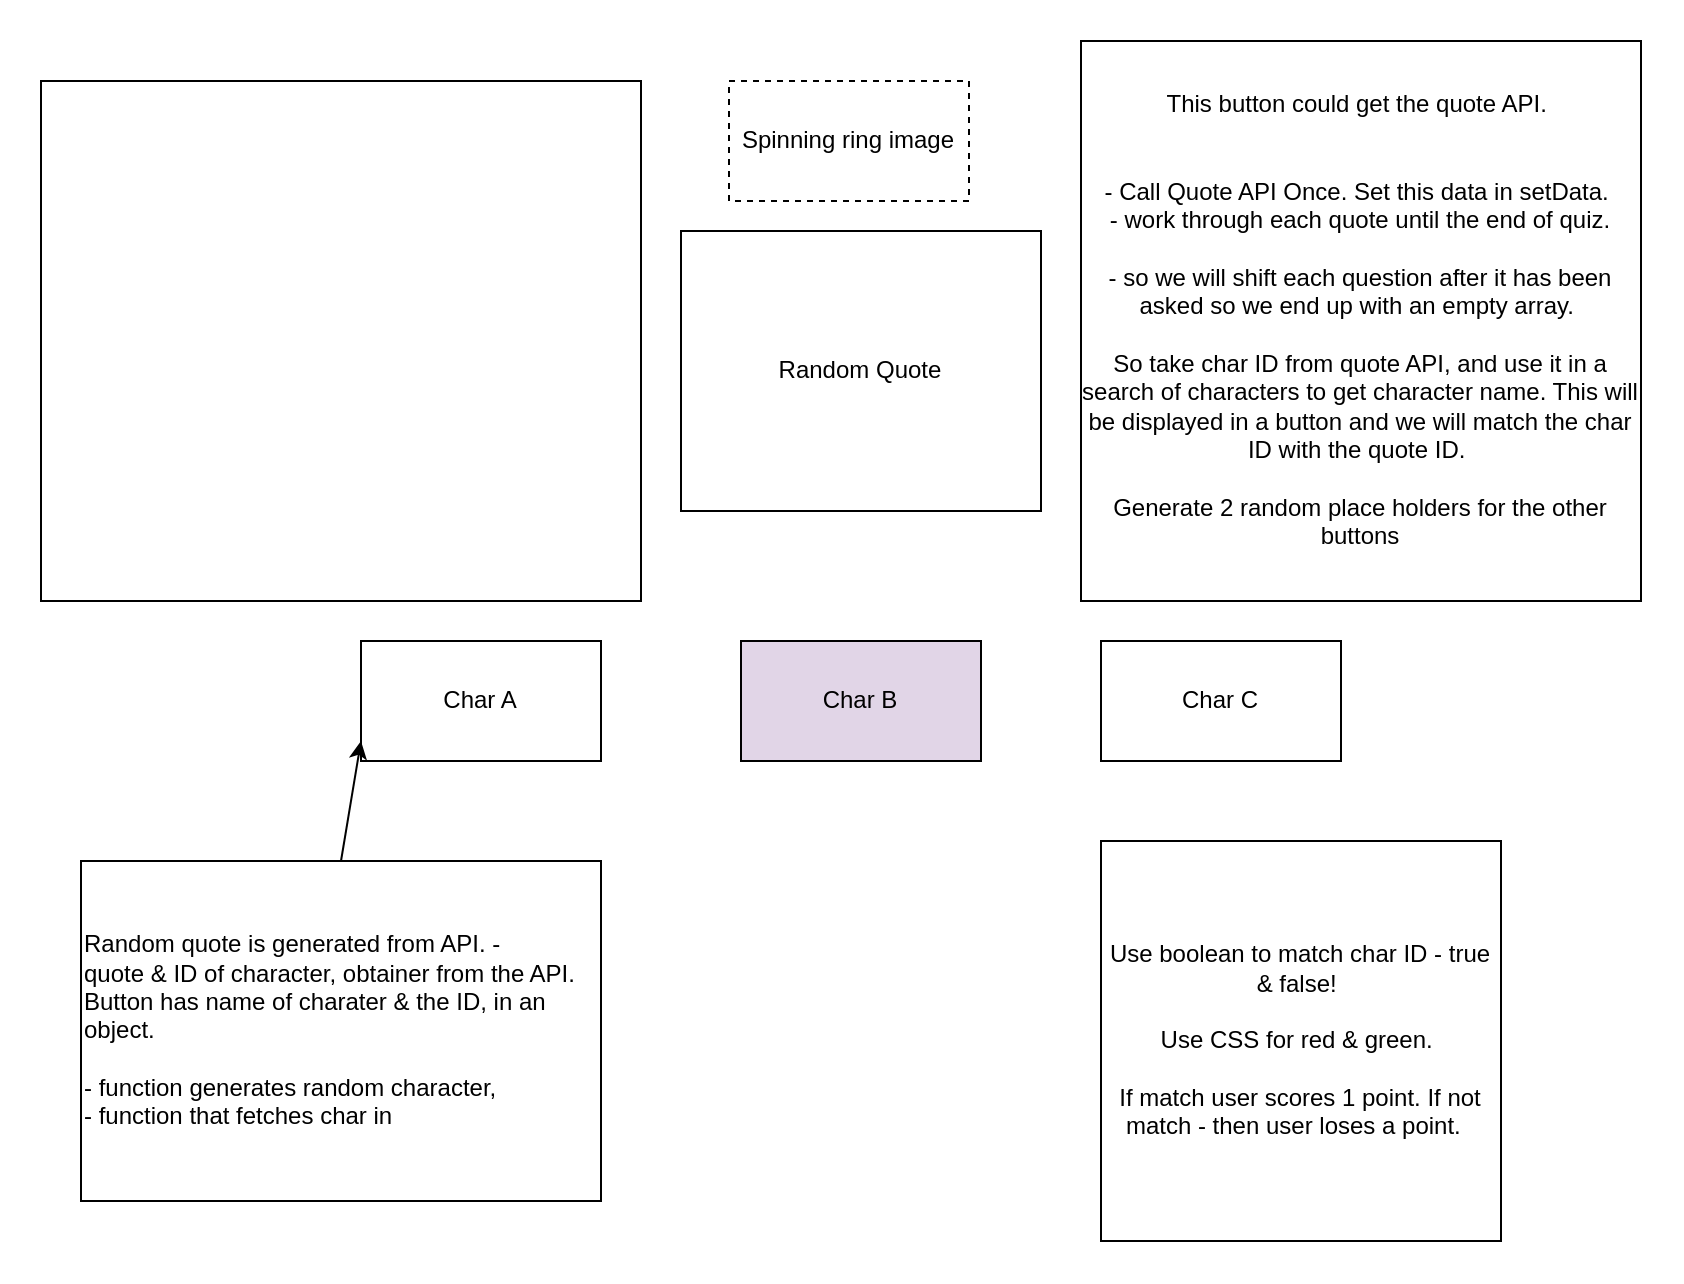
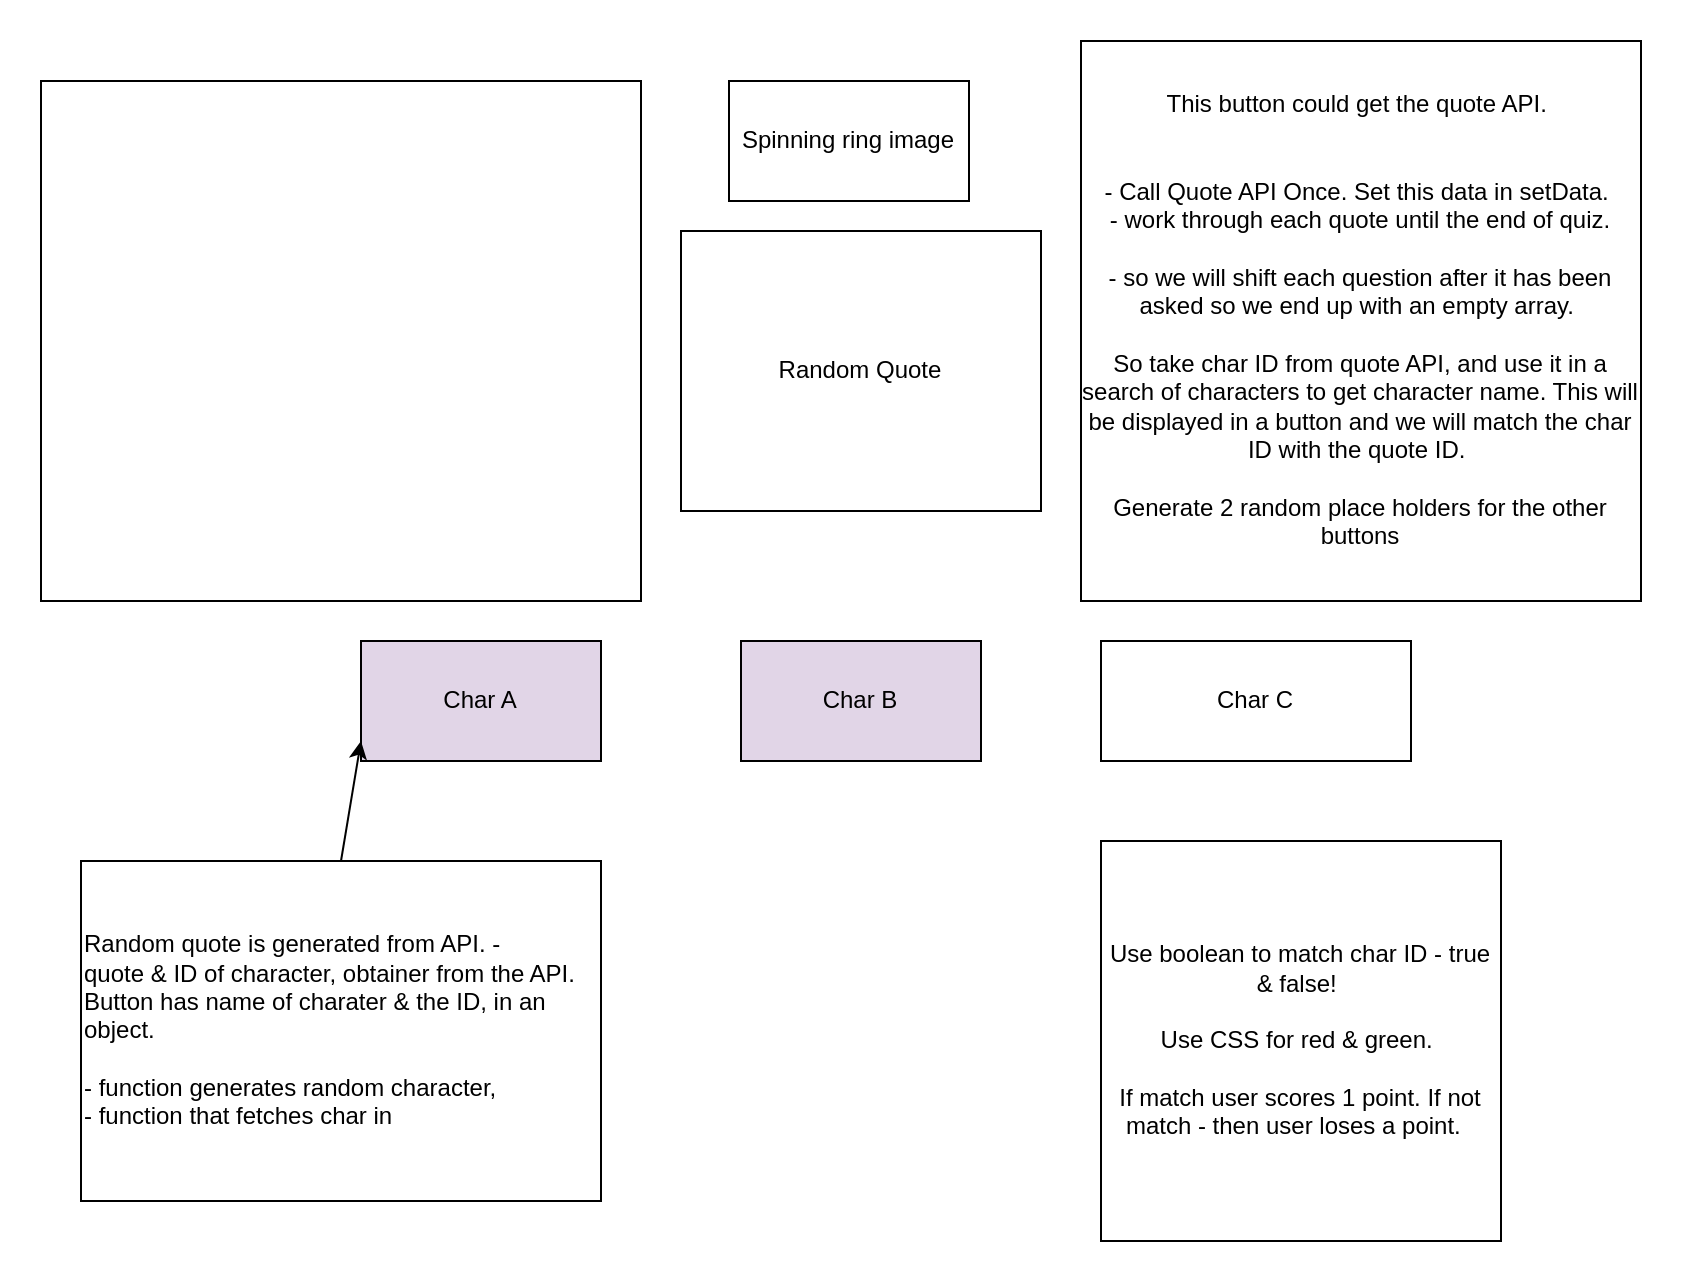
  <mxCell id="0" />
  <mxCell id="1" parent="0" />
  <mxCell id="2" value="Random Quote" style="rounded=0;whiteSpace=wrap;html=1;" vertex="1" parent="1"><mxGeometry x="340" y="115" width="180" height="140" as="geometry" /></mxCell>
- <mxCell id="3" value="Spinning ring image" style="rounded=0;whiteSpace=wrap;html=1;dashed=1;" vertex="1" parent="1"><mxGeometry x="364" y="40" width="120" height="60" as="geometry" /></mxCell>
- <mxCell id="4" value="Char A" style="rounded=0;whiteSpace=wrap;html=1;" vertex="1" parent="1"><mxGeometry x="180" y="320" width="120" height="60" as="geometry" /></mxCell>
+ <mxCell id="3" value="Spinning ring image" style="rounded=0;whiteSpace=wrap;html=1;" vertex="1" parent="1"><mxGeometry x="364" y="40" width="120" height="60" as="geometry" /></mxCell>
+ <mxCell id="4" value="Char A" style="rounded=0;whiteSpace=wrap;html=1;fillColor=#e1d5e7;" vertex="1" parent="1"><mxGeometry x="180" y="320" width="120" height="60" as="geometry" /></mxCell>
  <mxCell id="5" value="Char B" style="rounded=0;whiteSpace=wrap;html=1;fillColor=#e1d5e7;" vertex="1" parent="1"><mxGeometry x="370" y="320" width="120" height="60" as="geometry" /></mxCell>
- <mxCell id="6" value="Char C" style="rounded=0;whiteSpace=wrap;html=1;" vertex="1" parent="1"><mxGeometry x="550" y="320" width="120" height="60" as="geometry" /></mxCell>
+ <mxCell id="6" value="Char C" style="rounded=0;whiteSpace=wrap;html=1;" vertex="1" parent="1"><mxGeometry x="550" y="320" width="155" height="60" as="geometry" /></mxCell>
  <mxCell id="7" style="edgeStyle=none;html=1;exitX=0.5;exitY=0;exitDx=0;exitDy=0;" edge="1" parent="1" source="8"><mxGeometry relative="1" as="geometry"><mxPoint x="180" y="370" as="targetPoint" /></mxGeometry></mxCell>
  <mxCell id="8" value="Random quote is generated from API. -&amp;nbsp;&lt;br&gt;quote &amp;amp; ID of character, obtainer from the API.&amp;nbsp;&lt;br&gt;Button has name of charater &amp;amp; the ID, in an object.&lt;br&gt;&lt;br&gt;- function generates random character,&amp;nbsp;&lt;br&gt;- function that fetches char in&amp;nbsp;" style="rounded=0;whiteSpace=wrap;html=1;align=left;" vertex="1" parent="1"><mxGeometry x="40" y="430" width="260" height="170" as="geometry" /></mxCell>
  <mxCell id="9" value="This button could get the quote API.&amp;nbsp;&lt;br&gt;&lt;br&gt;&lt;br&gt;- Call Quote API Once. Set this data in setData.&amp;nbsp;&lt;br&gt;- work through each quote until the end of quiz.&lt;br&gt;&lt;br&gt;- so we will shift each question after it has been asked so we end up with an empty array.&amp;nbsp;&lt;br&gt;&lt;br&gt;So take char ID from quote API, and use it in a search of characters to get character name. This will be displayed in a button and we will match the char ID with the quote ID.&amp;nbsp;&lt;br&gt;&lt;br&gt;Generate 2 random place holders for the other buttons" style="rounded=0;whiteSpace=wrap;html=1;" vertex="1" parent="1"><mxGeometry x="540" y="20" width="280" height="280" as="geometry" /></mxCell>
  <mxCell id="10" value="Use boolean to match char ID - true &amp;amp; false!&amp;nbsp;&lt;br&gt;&lt;br&gt;Use CSS for red &amp;amp; green.&amp;nbsp;&lt;br&gt;&lt;br&gt;If match user scores 1 point. If not match - then user loses a point.&amp;nbsp;&amp;nbsp;" style="rounded=0;whiteSpace=wrap;html=1;" vertex="1" parent="1"><mxGeometry x="550" y="420" width="200" height="200" as="geometry" /></mxCell>
  <mxCell id="11" value="" style="rounded=0;whiteSpace=wrap;html=1;" vertex="1" parent="1"><mxGeometry x="20" y="40" width="300" height="260" as="geometry" /></mxCell>
